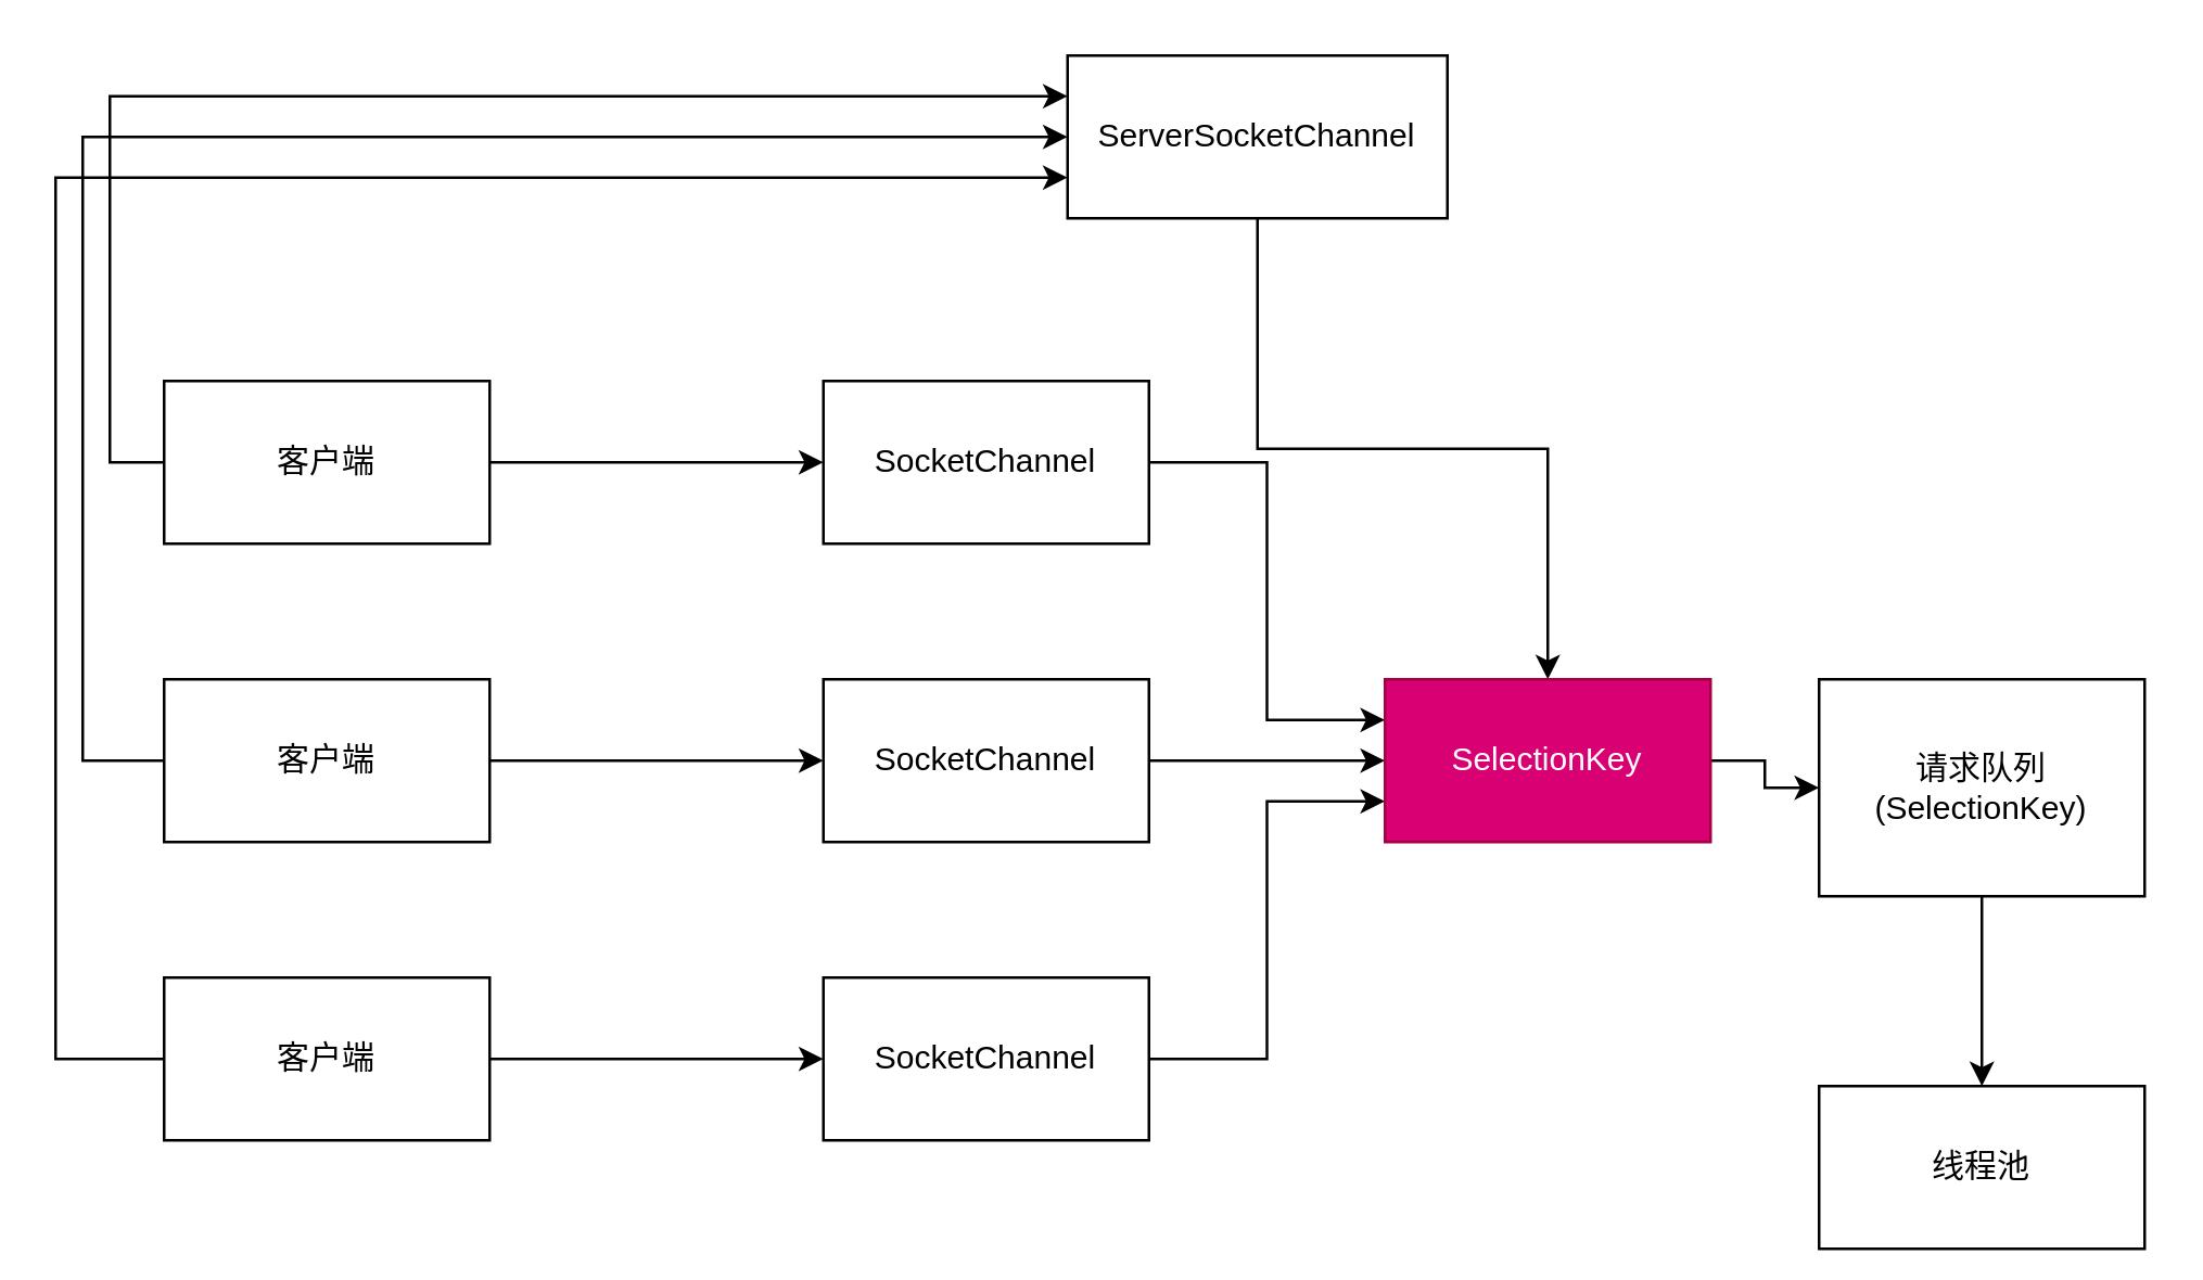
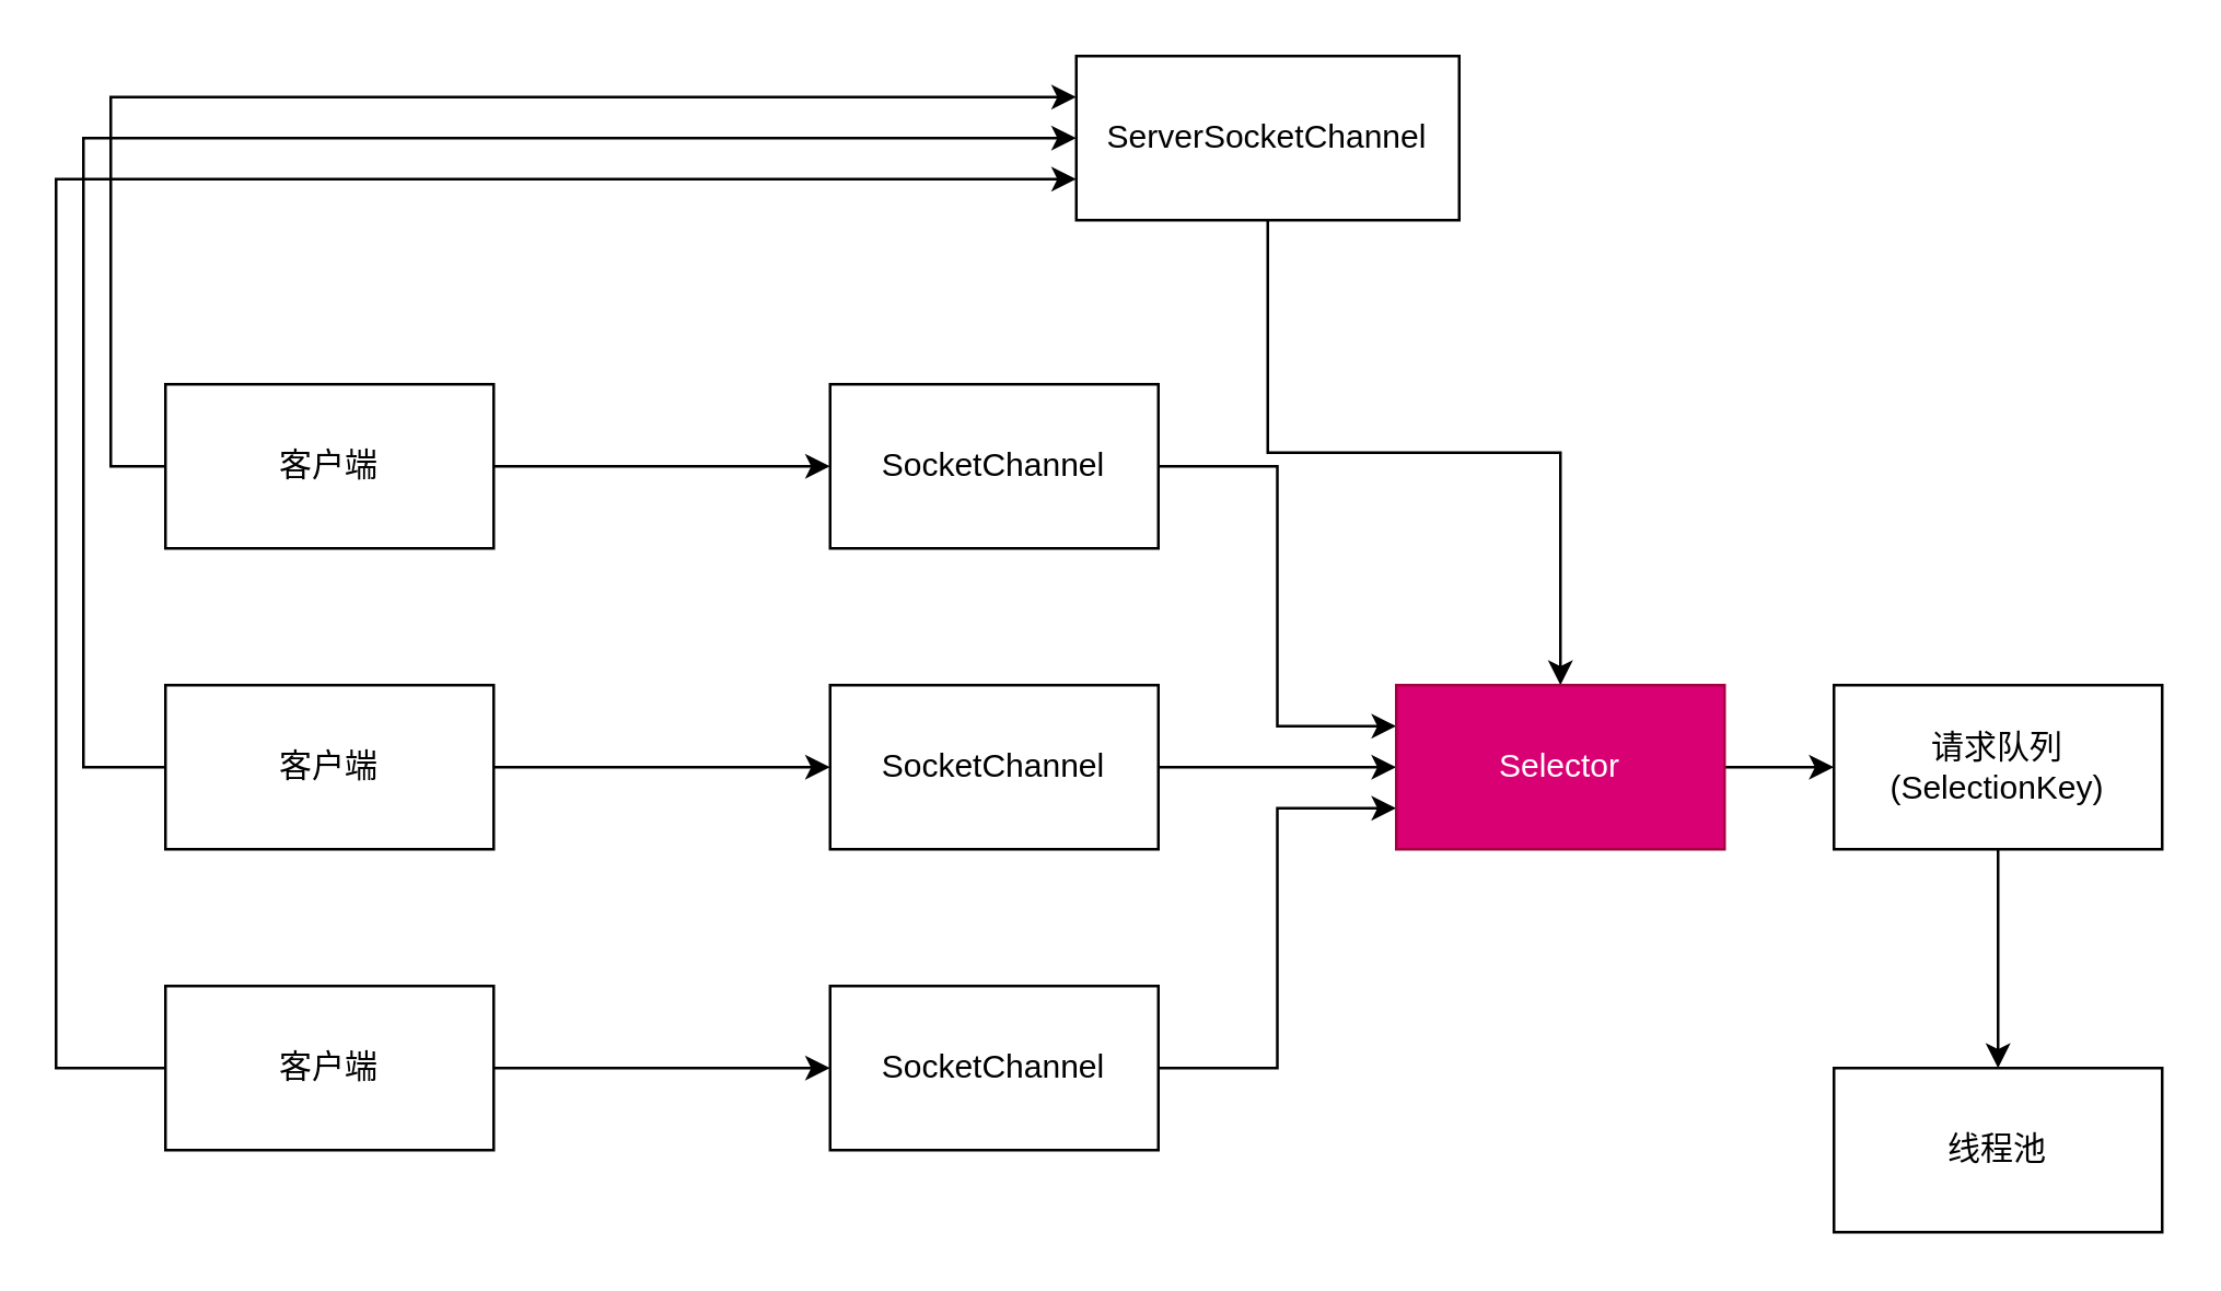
  <mxCell id="0" />
  <mxCell id="1" parent="0" />
  <mxCell id="2" style="edgeStyle=orthogonalEdgeStyle;rounded=0;orthogonalLoop=1;jettySize=auto;html=1;entryX=0;entryY=0.25;entryDx=0;entryDy=0;" edge="1" parent="1" source="4" target="18"><mxGeometry relative="1" as="geometry"><Array as="points"><mxPoint x="40" y="170" /><mxPoint x="40" y="35" /></Array></mxGeometry></mxCell>
  <mxCell id="3" style="edgeStyle=orthogonalEdgeStyle;rounded=0;orthogonalLoop=1;jettySize=auto;html=1;" edge="1" parent="1" source="4" target="12"><mxGeometry relative="1" as="geometry" /></mxCell>
  <mxCell id="4" value="客户端" style="rounded=0;whiteSpace=wrap;html=1;" vertex="1" parent="1"><mxGeometry x="60" y="140" width="120" height="60" as="geometry" /></mxCell>
  <mxCell id="5" style="edgeStyle=orthogonalEdgeStyle;rounded=0;orthogonalLoop=1;jettySize=auto;html=1;entryX=0;entryY=0.5;entryDx=0;entryDy=0;" edge="1" parent="1" source="7" target="18"><mxGeometry relative="1" as="geometry"><Array as="points"><mxPoint x="30" y="280" /><mxPoint x="30" y="50" /></Array></mxGeometry></mxCell>
  <mxCell id="6" style="edgeStyle=orthogonalEdgeStyle;rounded=0;orthogonalLoop=1;jettySize=auto;html=1;" edge="1" parent="1" source="7" target="14"><mxGeometry relative="1" as="geometry" /></mxCell>
  <mxCell id="7" value="客户端" style="rounded=0;whiteSpace=wrap;html=1;" vertex="1" parent="1"><mxGeometry x="60" y="250" width="120" height="60" as="geometry" /></mxCell>
  <mxCell id="8" style="edgeStyle=orthogonalEdgeStyle;rounded=0;orthogonalLoop=1;jettySize=auto;html=1;entryX=0;entryY=0.75;entryDx=0;entryDy=0;" edge="1" parent="1" source="10" target="18"><mxGeometry relative="1" as="geometry"><Array as="points"><mxPoint x="20" y="390" /><mxPoint x="20" y="65" /></Array></mxGeometry></mxCell>
  <mxCell id="9" style="edgeStyle=orthogonalEdgeStyle;rounded=0;orthogonalLoop=1;jettySize=auto;html=1;" edge="1" parent="1" source="10" target="16"><mxGeometry relative="1" as="geometry" /></mxCell>
  <mxCell id="10" value="客户端" style="rounded=0;whiteSpace=wrap;html=1;" vertex="1" parent="1"><mxGeometry x="60" y="360" width="120" height="60" as="geometry" /></mxCell>
  <mxCell id="11" style="edgeStyle=orthogonalEdgeStyle;rounded=0;orthogonalLoop=1;jettySize=auto;html=1;entryX=0;entryY=0.25;entryDx=0;entryDy=0;" edge="1" parent="1" source="12" target="20"><mxGeometry relative="1" as="geometry" /></mxCell>
  <mxCell id="12" value="SocketChannel" style="rounded=0;whiteSpace=wrap;html=1;" vertex="1" parent="1"><mxGeometry x="303" y="140" width="120" height="60" as="geometry" /></mxCell>
  <mxCell id="13" style="edgeStyle=orthogonalEdgeStyle;rounded=0;orthogonalLoop=1;jettySize=auto;html=1;entryX=0;entryY=0.5;entryDx=0;entryDy=0;" edge="1" parent="1" source="14" target="20"><mxGeometry relative="1" as="geometry" /></mxCell>
  <mxCell id="14" value="SocketChannel" style="rounded=0;whiteSpace=wrap;html=1;" vertex="1" parent="1"><mxGeometry x="303" y="250" width="120" height="60" as="geometry" /></mxCell>
  <mxCell id="15" style="edgeStyle=orthogonalEdgeStyle;rounded=0;orthogonalLoop=1;jettySize=auto;html=1;entryX=0;entryY=0.75;entryDx=0;entryDy=0;" edge="1" parent="1" source="16" target="20"><mxGeometry relative="1" as="geometry" /></mxCell>
  <mxCell id="16" value="SocketChannel" style="rounded=0;whiteSpace=wrap;html=1;" vertex="1" parent="1"><mxGeometry x="303" y="360" width="120" height="60" as="geometry" /></mxCell>
  <mxCell id="17" style="edgeStyle=orthogonalEdgeStyle;rounded=0;orthogonalLoop=1;jettySize=auto;html=1;entryX=0.5;entryY=0;entryDx=0;entryDy=0;" edge="1" parent="1" source="18" target="20"><mxGeometry relative="1" as="geometry" /></mxCell>
  <mxCell id="18" value="ServerSocketChannel" style="rounded=0;whiteSpace=wrap;html=1;" vertex="1" parent="1"><mxGeometry x="393" y="20" width="140" height="60" as="geometry" /></mxCell>
  <mxCell id="19" style="edgeStyle=orthogonalEdgeStyle;rounded=0;orthogonalLoop=1;jettySize=auto;html=1;entryX=0;entryY=0.5;entryDx=0;entryDy=0;" edge="1" parent="1" source="20" target="22"><mxGeometry relative="1" as="geometry" /></mxCell>
- <mxCell id="20" value="SelectionKey" style="rounded=0;whiteSpace=wrap;html=1;fillColor=#d80073;strokeColor=#A50040;fontColor=#ffffff;" vertex="1" parent="1"><mxGeometry x="510" y="250" width="120" height="60" as="geometry" /></mxCell>
+ <mxCell id="20" value="Selector" style="rounded=0;whiteSpace=wrap;html=1;fillColor=#d80073;strokeColor=#A50040;fontColor=#ffffff;" vertex="1" parent="1"><mxGeometry x="510" y="250" width="120" height="60" as="geometry" /></mxCell>
  <mxCell id="21" style="edgeStyle=orthogonalEdgeStyle;rounded=0;orthogonalLoop=1;jettySize=auto;html=1;entryX=0.5;entryY=0;entryDx=0;entryDy=0;" edge="1" parent="1" source="22" target="23"><mxGeometry relative="1" as="geometry" /></mxCell>
- <mxCell id="22" value="请求队列&lt;br&gt;(SelectionKey)" style="rounded=0;whiteSpace=wrap;html=1;" vertex="1" parent="1"><mxGeometry x="670" y="250" width="120" height="80" as="geometry" /></mxCell>
- <mxCell id="23" value="线程池" style="rounded=0;whiteSpace=wrap;html=1;" vertex="1" parent="1"><mxGeometry x="670" y="400" width="120" height="60" as="geometry" /></mxCell>
+ <mxCell id="22" value="请求队列&lt;br&gt;(SelectionKey)" style="rounded=0;whiteSpace=wrap;html=1;" vertex="1" parent="1"><mxGeometry x="670" y="250" width="120" height="60" as="geometry" /></mxCell>
+ <mxCell id="23" value="线程池" style="rounded=0;whiteSpace=wrap;html=1;" vertex="1" parent="1"><mxGeometry x="670" y="390" width="120" height="60" as="geometry" /></mxCell>
